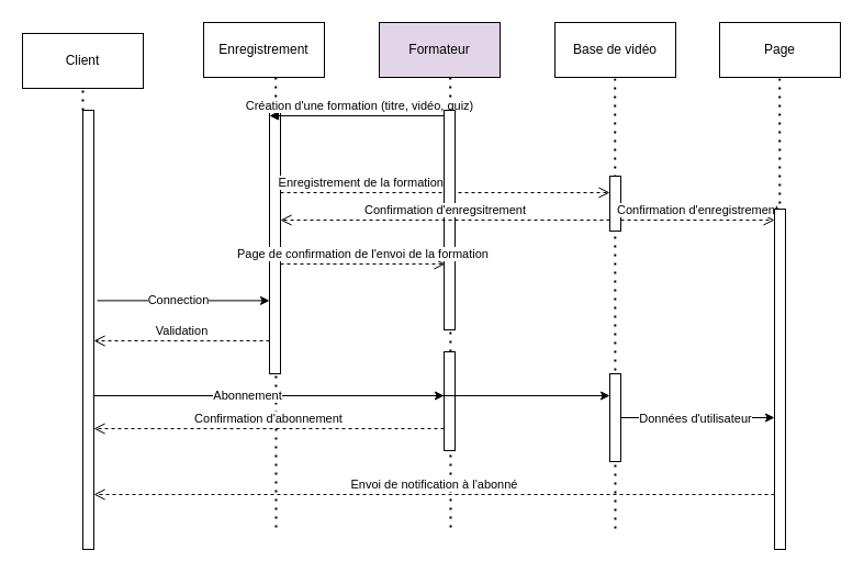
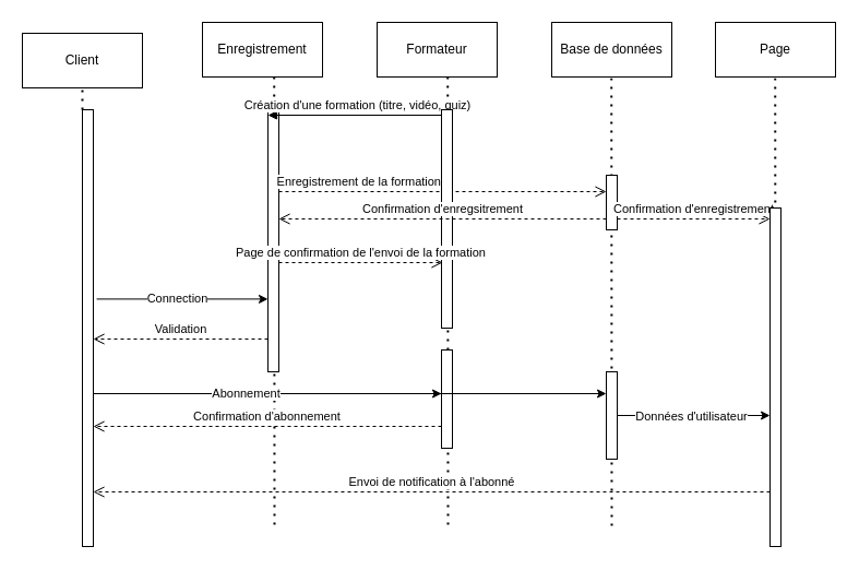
  <mxCell id="0" />
  <mxCell id="1" parent="0" />
  <mxCell id="2" value="" style="endArrow=none;dashed=1;html=1;dashPattern=1 3;strokeWidth=2;rounded=0;entryX=0.561;entryY=1.007;entryDx=0;entryDy=0;entryPerimeter=0;" edge="1" parent="1"><mxGeometry width="50" height="50" relative="1" as="geometry"><mxPoint x="710" y="481" as="sourcePoint" /><mxPoint x="709.71" y="71.35" as="targetPoint" /></mxGeometry></mxCell>
  <mxCell id="3" value="" style="endArrow=none;dashed=1;html=1;dashPattern=1 3;strokeWidth=2;rounded=0;entryX=0.561;entryY=1.007;entryDx=0;entryDy=0;entryPerimeter=0;" edge="1" parent="1"><mxGeometry width="50" height="50" relative="1" as="geometry"><mxPoint x="560" y="481" as="sourcePoint" /><mxPoint x="559.71" y="71.35" as="targetPoint" /></mxGeometry></mxCell>
  <mxCell id="4" value="" style="endArrow=none;dashed=1;html=1;dashPattern=1 3;strokeWidth=2;rounded=0;entryX=0.561;entryY=1.007;entryDx=0;entryDy=0;entryPerimeter=0;" edge="1" parent="1"><mxGeometry width="50" height="50" relative="1" as="geometry"><mxPoint x="410" y="480" as="sourcePoint" /><mxPoint x="409.71" y="70.35" as="targetPoint" /></mxGeometry></mxCell>
  <mxCell id="5" value="" style="endArrow=none;dashed=1;html=1;dashPattern=1 3;strokeWidth=2;rounded=0;entryX=0.561;entryY=1.007;entryDx=0;entryDy=0;entryPerimeter=0;" edge="1" parent="1"><mxGeometry width="50" height="50" relative="1" as="geometry"><mxPoint x="251" y="480" as="sourcePoint" /><mxPoint x="250.71" y="70.35" as="targetPoint" /></mxGeometry></mxCell>
  <mxCell id="6" value="" style="html=1;points=[[0,0,0,0,5],[0,1,0,0,-5],[1,0,0,0,5],[1,1,0,0,-5]];perimeter=orthogonalPerimeter;outlineConnect=0;targetShapes=umlLifeline;portConstraint=eastwest;newEdgeStyle={&quot;curved&quot;:0,&quot;rounded&quot;:0};" vertex="1" parent="1"><mxGeometry x="404" y="320" width="10" height="90" as="geometry" /></mxCell>
  <mxCell id="7" value="" style="endArrow=classic;html=1;rounded=0;exitX=1.307;exitY=0.23;exitDx=0;exitDy=0;exitPerimeter=0;" edge="1" parent="1"><mxGeometry width="50" height="50" relative="1" as="geometry"><mxPoint x="85" y="360" as="sourcePoint" /><mxPoint x="555" y="360" as="targetPoint" /></mxGeometry></mxCell>
  <mxCell id="8" value="Client" style="html=1;whiteSpace=wrap;" vertex="1" parent="1"><mxGeometry x="20" y="30" width="110" height="50" as="geometry" /></mxCell>
  <mxCell id="9" value="Enregistrement" style="html=1;whiteSpace=wrap;" vertex="1" parent="1"><mxGeometry x="185" y="20" width="110" height="50" as="geometry" /></mxCell>
- <mxCell id="10" value="Formateur" style="html=1;whiteSpace=wrap;fillColor=#e1d5e7;" vertex="1" parent="1"><mxGeometry x="345" y="20" width="110" height="50" as="geometry" /></mxCell>
+ <mxCell id="10" value="Formateur" style="html=1;whiteSpace=wrap;" vertex="1" parent="1"><mxGeometry x="345" y="20" width="110" height="50" as="geometry" /></mxCell>
  <mxCell id="11" value="Page" style="html=1;whiteSpace=wrap;" vertex="1" parent="1"><mxGeometry x="655" y="20" width="110" height="50" as="geometry" /></mxCell>
- <mxCell id="12" value="Base de vidéo" style="html=1;whiteSpace=wrap;" vertex="1" parent="1"><mxGeometry x="505" y="20" width="110" height="50" as="geometry" /></mxCell>
+ <mxCell id="12" value="Base de données" style="html=1;whiteSpace=wrap;" vertex="1" parent="1"><mxGeometry x="505" y="20" width="110" height="50" as="geometry" /></mxCell>
  <mxCell id="13" value="" style="html=1;points=[[0,0,0,0,5],[0,1,0,0,-5],[1,0,0,0,5],[1,1,0,0,-5]];perimeter=orthogonalPerimeter;outlineConnect=0;targetShapes=umlLifeline;portConstraint=eastwest;newEdgeStyle={&quot;curved&quot;:0,&quot;rounded&quot;:0};" vertex="1" parent="1"><mxGeometry x="245" y="100" width="10" height="240" as="geometry" /></mxCell>
  <mxCell id="14" value="Création d'une formation (titre, vidéo, quiz)" style="html=1;verticalAlign=bottom;endArrow=block;curved=0;rounded=0;entryX=0;entryY=0;entryDx=0;entryDy=5;" edge="1" parent="1" target="13"><mxGeometry relative="1" as="geometry"><mxPoint x="409" y="105" as="sourcePoint" /></mxGeometry></mxCell>
  <mxCell id="15" value="Enregistrement de la formation" style="html=1;verticalAlign=bottom;endArrow=open;dashed=1;endSize=8;curved=0;rounded=0;align=right;" edge="1" parent="1" source="13"><mxGeometry x="-0.001" relative="1" as="geometry"><mxPoint x="555" y="175" as="targetPoint" /><mxPoint as="offset" /></mxGeometry></mxCell>
  <mxCell id="16" value="" style="html=1;points=[[0,0,0,0,5],[0,1,0,0,-5],[1,0,0,0,5],[1,1,0,0,-5]];perimeter=orthogonalPerimeter;outlineConnect=0;targetShapes=umlLifeline;portConstraint=eastwest;newEdgeStyle={&quot;curved&quot;:0,&quot;rounded&quot;:0};" vertex="1" parent="1"><mxGeometry x="404" y="100" width="10" height="200" as="geometry" /></mxCell>
  <mxCell id="17" value="" style="html=1;points=[[0,0,0,0,5],[0,1,0,0,-5],[1,0,0,0,5],[1,1,0,0,-5]];perimeter=orthogonalPerimeter;outlineConnect=0;targetShapes=umlLifeline;portConstraint=eastwest;newEdgeStyle={&quot;curved&quot;:0,&quot;rounded&quot;:0};" vertex="1" parent="1"><mxGeometry x="555" y="160" width="10" height="50" as="geometry" /></mxCell>
  <mxCell id="18" value="Confirmation d'enregsitrement" style="html=1;verticalAlign=bottom;endArrow=open;dashed=1;endSize=8;curved=0;rounded=0;" edge="1" source="17" parent="1"><mxGeometry relative="1" as="geometry"><mxPoint x="255" y="200" as="targetPoint" /></mxGeometry></mxCell>
  <mxCell id="19" value="Page de confirmation de l'envoi de la formation" style="html=1;verticalAlign=bottom;endArrow=open;dashed=1;endSize=8;curved=0;rounded=0;align=center;" edge="1" parent="1" source="13"><mxGeometry x="-0.001" relative="1" as="geometry"><mxPoint x="405" y="240" as="targetPoint" /><mxPoint x="259" y="240" as="sourcePoint" /><mxPoint as="offset" /></mxGeometry></mxCell>
  <mxCell id="20" value="Confirmation d'enregistrement" style="html=1;verticalAlign=bottom;endArrow=open;dashed=1;endSize=8;curved=0;rounded=0;align=center;" edge="1" parent="1"><mxGeometry x="-0.001" relative="1" as="geometry"><mxPoint x="705" y="200" as="targetPoint" /><mxPoint x="565" y="200" as="sourcePoint" /><mxPoint as="offset" /></mxGeometry></mxCell>
  <mxCell id="21" value="" style="html=1;points=[[0,0,0,0,5],[0,1,0,0,-5],[1,0,0,0,5],[1,1,0,0,-5]];perimeter=orthogonalPerimeter;outlineConnect=0;targetShapes=umlLifeline;portConstraint=eastwest;newEdgeStyle={&quot;curved&quot;:0,&quot;rounded&quot;:0};" vertex="1" parent="1"><mxGeometry x="705" y="190" width="10" height="310" as="geometry" /></mxCell>
  <mxCell id="22" value="" style="html=1;points=[[0,0,0,0,5],[0,1,0,0,-5],[1,0,0,0,5],[1,1,0,0,-5]];perimeter=orthogonalPerimeter;outlineConnect=0;targetShapes=umlLifeline;portConstraint=eastwest;newEdgeStyle={&quot;curved&quot;:0,&quot;rounded&quot;:0};" vertex="1" parent="1"><mxGeometry x="75" y="100" width="10" height="400" as="geometry" /></mxCell>
  <mxCell id="23" value="" style="endArrow=classic;html=1;rounded=0;exitX=1.307;exitY=0.23;exitDx=0;exitDy=0;exitPerimeter=0;" edge="1" parent="1"><mxGeometry width="50" height="50" relative="1" as="geometry"><mxPoint x="88.07" y="273.4" as="sourcePoint" /><mxPoint x="245" y="273.4" as="targetPoint" /></mxGeometry></mxCell>
  <mxCell id="24" value="Connection" style="edgeLabel;html=1;align=center;verticalAlign=middle;resizable=0;points=[];" vertex="1" connectable="0" parent="23"><mxGeometry x="-0.191" y="-1" relative="1" as="geometry"><mxPoint x="10" y="-2" as="offset" /></mxGeometry></mxCell>
  <mxCell id="25" value="Validation" style="html=1;verticalAlign=bottom;endArrow=open;dashed=1;endSize=8;curved=0;rounded=0;align=center;" edge="1" parent="1"><mxGeometry x="-0.001" relative="1" as="geometry"><mxPoint x="85" y="310" as="targetPoint" /><mxPoint x="245" y="310" as="sourcePoint" /><mxPoint as="offset" /></mxGeometry></mxCell>
  <mxCell id="26" value="Confirmation d'abonnement" style="html=1;verticalAlign=bottom;endArrow=open;dashed=1;endSize=8;curved=0;rounded=0;" edge="1" parent="1" target="22"><mxGeometry relative="1" as="geometry"><mxPoint x="104" y="390" as="targetPoint" /><mxPoint x="404" y="390" as="sourcePoint" /></mxGeometry></mxCell>
  <mxCell id="27" value="" style="html=1;points=[[0,0,0,0,5],[0,1,0,0,-5],[1,0,0,0,5],[1,1,0,0,-5]];perimeter=orthogonalPerimeter;outlineConnect=0;targetShapes=umlLifeline;portConstraint=eastwest;newEdgeStyle={&quot;curved&quot;:0,&quot;rounded&quot;:0};" vertex="1" parent="1"><mxGeometry x="555" y="340" width="10" height="80" as="geometry" /></mxCell>
  <mxCell id="28" value="" style="endArrow=classic;html=1;rounded=0;exitX=1.307;exitY=0.23;exitDx=0;exitDy=0;exitPerimeter=0;" edge="1" parent="1" target="6"><mxGeometry width="50" height="50" relative="1" as="geometry"><mxPoint x="85" y="360" as="sourcePoint" /><mxPoint x="241.93" y="360" as="targetPoint" /></mxGeometry></mxCell>
  <mxCell id="29" value="Abonnement" style="edgeLabel;html=1;align=center;verticalAlign=middle;resizable=0;points=[];" vertex="1" connectable="0" parent="28"><mxGeometry x="-0.191" y="-1" relative="1" as="geometry"><mxPoint x="10" y="-2" as="offset" /></mxGeometry></mxCell>
  <mxCell id="30" value="" style="endArrow=classic;html=1;rounded=0;" edge="1" parent="1" target="21"><mxGeometry width="50" height="50" relative="1" as="geometry"><mxPoint x="565" y="380" as="sourcePoint" /><mxPoint x="625" y="380" as="targetPoint" /></mxGeometry></mxCell>
  <mxCell id="31" value="Données d'utilisateur" style="edgeLabel;html=1;align=center;verticalAlign=middle;resizable=0;points=[];" vertex="1" connectable="0" parent="30"><mxGeometry x="-0.05" relative="1" as="geometry"><mxPoint as="offset" /></mxGeometry></mxCell>
  <mxCell id="32" value="Envoi de notification à l'abonné" style="html=1;verticalAlign=bottom;endArrow=open;dashed=1;endSize=8;curved=0;rounded=0;" edge="1" parent="1" target="22"><mxGeometry relative="1" as="geometry"><mxPoint x="405" y="450" as="targetPoint" /><mxPoint x="705" y="450" as="sourcePoint" /></mxGeometry></mxCell>
  <mxCell id="33" value="" style="endArrow=none;dashed=1;html=1;dashPattern=1 3;strokeWidth=2;rounded=0;entryX=0.5;entryY=1;entryDx=0;entryDy=0;" edge="1" parent="1" source="22" target="8"><mxGeometry width="50" height="50" relative="1" as="geometry"><mxPoint x="405" y="320" as="sourcePoint" /><mxPoint x="455" y="270" as="targetPoint" /></mxGeometry></mxCell>
